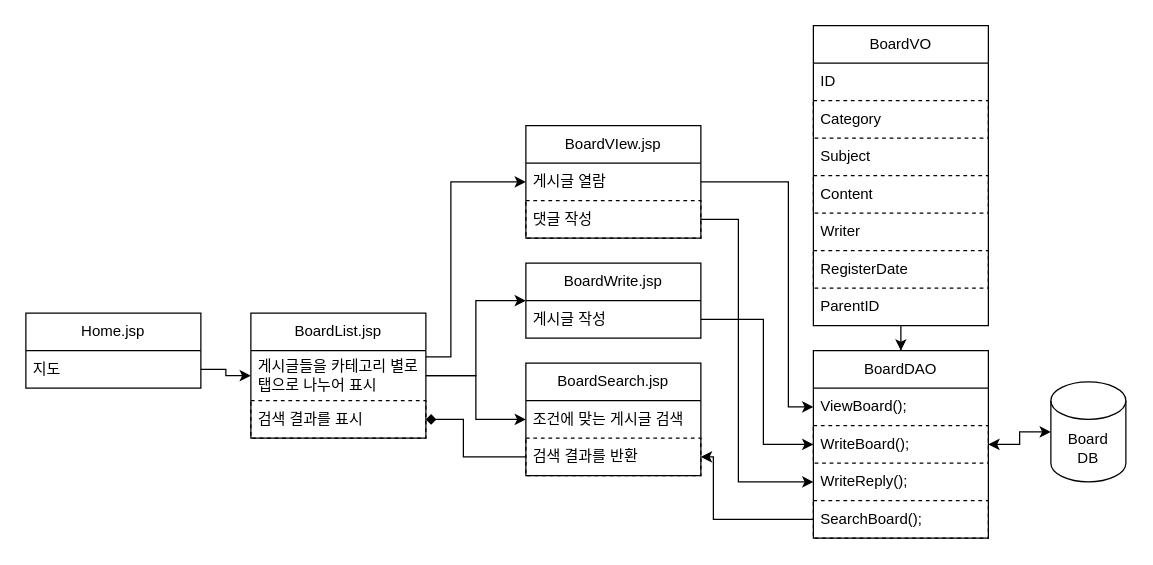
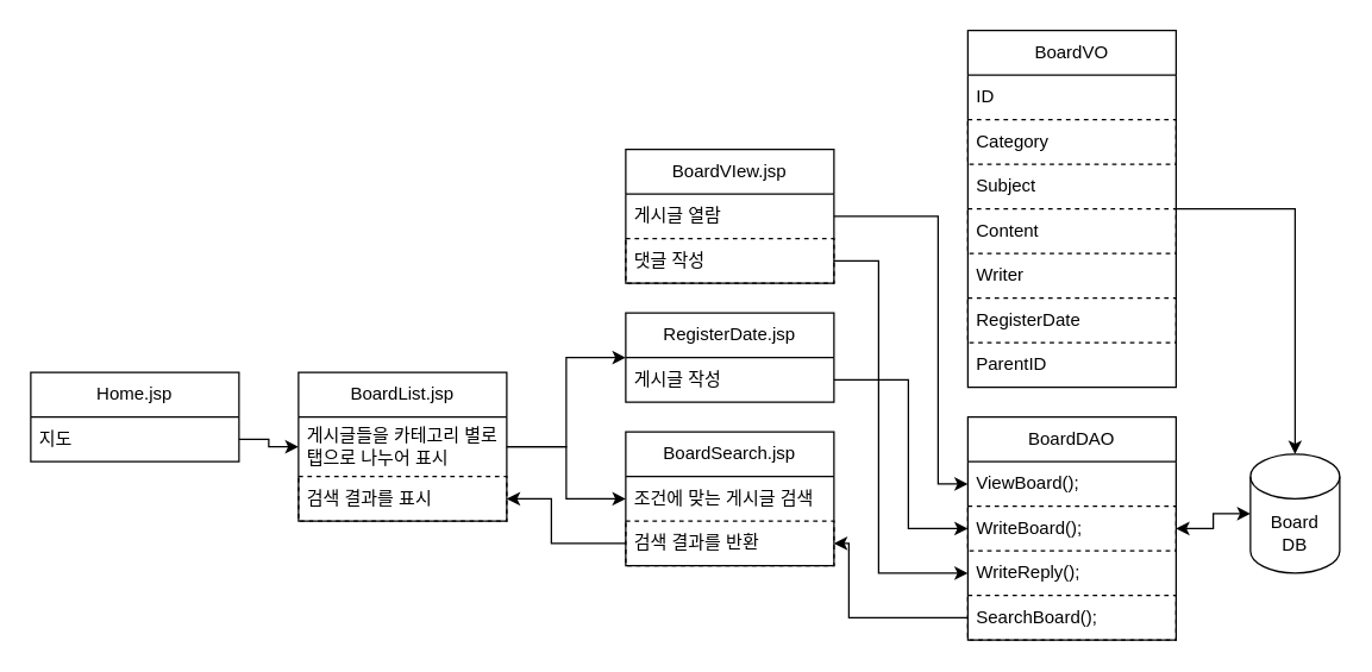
  <mxCell id="0" />
  <mxCell id="1" parent="0" />
  <mxCell id="2" value="&lt;div&gt;Home.jsp&lt;/div&gt;" style="swimlane;fontStyle=0;childLayout=stackLayout;horizontal=1;startSize=30;horizontalStack=0;resizeParent=1;resizeParentMax=0;resizeLast=0;collapsible=1;marginBottom=0;whiteSpace=wrap;html=1;" vertex="1" parent="1"><mxGeometry x="20" y="250" width="140" height="60" as="geometry"><mxRectangle x="430" y="270" width="90" height="30" as="alternateBounds" /></mxGeometry></mxCell>
  <mxCell id="3" value="지도" style="text;strokeColor=none;fillColor=none;align=left;verticalAlign=middle;spacingLeft=4;spacingRight=4;overflow=hidden;points=[[0,0.5],[1,0.5]];portConstraint=eastwest;rotatable=0;whiteSpace=wrap;html=1;" vertex="1" parent="2"><mxGeometry y="30" width="140" height="30" as="geometry" /></mxCell>
- <mxCell id="4" style="edgeStyle=orthogonalEdgeStyle;rounded=0;orthogonalLoop=1;jettySize=auto;html=1;" edge="1" parent="1" source="5" target="14"><mxGeometry relative="1" as="geometry" /></mxCell>
+ <mxCell id="4" style="edgeStyle=orthogonalEdgeStyle;rounded=0;orthogonalLoop=1;jettySize=auto;html=1;" edge="1" parent="1" source="5" target="19"><mxGeometry relative="1" as="geometry" /></mxCell>
  <mxCell id="5" value="BoardVO" style="swimlane;fontStyle=0;childLayout=stackLayout;horizontal=1;startSize=30;horizontalStack=0;resizeParent=1;resizeParentMax=0;resizeLast=0;collapsible=1;marginBottom=0;whiteSpace=wrap;html=1;" vertex="1" parent="1"><mxGeometry x="650" y="20" width="140" height="240" as="geometry" /></mxCell>
  <mxCell id="6" value="ID" style="text;strokeColor=none;fillColor=none;align=left;verticalAlign=middle;spacingLeft=4;spacingRight=4;overflow=hidden;points=[[0,0.5],[1,0.5]];portConstraint=eastwest;rotatable=0;whiteSpace=wrap;html=1;" vertex="1" parent="5"><mxGeometry y="30" width="140" height="30" as="geometry" /></mxCell>
  <mxCell id="7" value="Category" style="text;strokeColor=default;fillColor=none;align=left;verticalAlign=middle;spacingLeft=4;spacingRight=4;overflow=hidden;points=[[0,0.5],[1,0.5]];portConstraint=eastwest;rotatable=0;whiteSpace=wrap;html=1;dashed=1;" vertex="1" parent="5"><mxGeometry y="60" width="140" height="30" as="geometry" /></mxCell>
  <mxCell id="8" value="Subject" style="text;strokeColor=none;fillColor=none;align=left;verticalAlign=middle;spacingLeft=4;spacingRight=4;overflow=hidden;points=[[0,0.5],[1,0.5]];portConstraint=eastwest;rotatable=0;whiteSpace=wrap;html=1;" vertex="1" parent="5"><mxGeometry y="90" width="140" height="30" as="geometry" /></mxCell>
  <mxCell id="9" value="Content" style="text;strokeColor=default;fillColor=none;align=left;verticalAlign=middle;spacingLeft=4;spacingRight=4;overflow=hidden;points=[[0,0.5],[1,0.5]];portConstraint=eastwest;rotatable=0;whiteSpace=wrap;html=1;dashed=1;" vertex="1" parent="5"><mxGeometry y="120" width="140" height="30" as="geometry" /></mxCell>
  <mxCell id="10" value="Writer" style="text;strokeColor=none;fillColor=none;align=left;verticalAlign=middle;spacingLeft=4;spacingRight=4;overflow=hidden;points=[[0,0.5],[1,0.5]];portConstraint=eastwest;rotatable=0;whiteSpace=wrap;html=1;" vertex="1" parent="5"><mxGeometry y="150" width="140" height="30" as="geometry" /></mxCell>
  <mxCell id="11" value="RegisterDate" style="text;strokeColor=default;fillColor=none;align=left;verticalAlign=middle;spacingLeft=4;spacingRight=4;overflow=hidden;points=[[0,0.5],[1,0.5]];portConstraint=eastwest;rotatable=0;whiteSpace=wrap;html=1;dashed=1;" vertex="1" parent="5"><mxGeometry y="180" width="140" height="30" as="geometry" /></mxCell>
  <mxCell id="12" value="ParentID" style="text;strokeColor=none;fillColor=none;align=left;verticalAlign=middle;spacingLeft=4;spacingRight=4;overflow=hidden;points=[[0,0.5],[1,0.5]];portConstraint=eastwest;rotatable=0;whiteSpace=wrap;html=1;" vertex="1" parent="5"><mxGeometry y="210" width="140" height="30" as="geometry" /></mxCell>
  <mxCell id="13" style="edgeStyle=orthogonalEdgeStyle;rounded=0;orthogonalLoop=1;jettySize=auto;html=1;startArrow=classic;startFill=1;" edge="1" parent="1" source="14" target="19"><mxGeometry relative="1" as="geometry" /></mxCell>
  <mxCell id="14" value="BoardDAO" style="swimlane;fontStyle=0;childLayout=stackLayout;horizontal=1;startSize=30;horizontalStack=0;resizeParent=1;resizeParentMax=0;resizeLast=0;collapsible=1;marginBottom=0;whiteSpace=wrap;html=1;" vertex="1" parent="1"><mxGeometry x="650" y="280" width="140" height="150" as="geometry" /></mxCell>
  <mxCell id="15" value="ViewBoard();" style="text;strokeColor=none;fillColor=none;align=left;verticalAlign=middle;spacingLeft=4;spacingRight=4;overflow=hidden;points=[[0,0.5],[1,0.5]];portConstraint=eastwest;rotatable=0;whiteSpace=wrap;html=1;" vertex="1" parent="14"><mxGeometry y="30" width="140" height="30" as="geometry" /></mxCell>
  <mxCell id="16" value="WriteBoard();" style="text;strokeColor=default;fillColor=none;align=left;verticalAlign=middle;spacingLeft=4;spacingRight=4;overflow=hidden;points=[[0,0.5],[1,0.5]];portConstraint=eastwest;rotatable=0;whiteSpace=wrap;html=1;dashed=1;" vertex="1" parent="14"><mxGeometry y="60" width="140" height="30" as="geometry" /></mxCell>
  <mxCell id="17" value="WriteReply();" style="text;strokeColor=none;fillColor=none;align=left;verticalAlign=middle;spacingLeft=4;spacingRight=4;overflow=hidden;points=[[0,0.5],[1,0.5]];portConstraint=eastwest;rotatable=0;whiteSpace=wrap;html=1;" vertex="1" parent="14"><mxGeometry y="90" width="140" height="30" as="geometry" /></mxCell>
  <mxCell id="18" value="SearchBoard();" style="text;strokeColor=default;fillColor=none;align=left;verticalAlign=middle;spacingLeft=4;spacingRight=4;overflow=hidden;points=[[0,0.5],[1,0.5]];portConstraint=eastwest;rotatable=0;whiteSpace=wrap;html=1;dashed=1;" vertex="1" parent="14"><mxGeometry y="120" width="140" height="30" as="geometry" /></mxCell>
  <mxCell id="19" value="Board&lt;br&gt;&lt;div&gt;DB&lt;br&gt;&lt;/div&gt;" style="shape=cylinder3;whiteSpace=wrap;html=1;boundedLbl=1;backgroundOutline=1;size=15;" vertex="1" parent="1"><mxGeometry x="840" y="305" width="60" height="80" as="geometry" /></mxCell>
  <mxCell id="20" style="edgeStyle=orthogonalEdgeStyle;rounded=0;orthogonalLoop=1;jettySize=auto;html=1;" edge="1" parent="1" source="3" target="24"><mxGeometry relative="1" as="geometry"><mxPoint x="220" y="345" as="targetPoint" /></mxGeometry></mxCell>
- <mxCell id="21" style="edgeStyle=orthogonalEdgeStyle;rounded=0;orthogonalLoop=1;jettySize=auto;html=1;" edge="1" parent="1" source="24" target="32"><mxGeometry relative="1" as="geometry"><Array as="points"><mxPoint x="360" y="285" /><mxPoint x="360" y="145" /></Array></mxGeometry></mxCell>
  <mxCell id="22" style="edgeStyle=orthogonalEdgeStyle;rounded=0;orthogonalLoop=1;jettySize=auto;html=1;" edge="1" parent="1" source="24" target="27"><mxGeometry relative="1" as="geometry" /></mxCell>
  <mxCell id="23" style="edgeStyle=orthogonalEdgeStyle;rounded=0;orthogonalLoop=1;jettySize=auto;html=1;" edge="1" parent="1" source="24" target="29"><mxGeometry relative="1" as="geometry" /></mxCell>
  <mxCell id="24" value="BoardList.jsp" style="swimlane;fontStyle=0;childLayout=stackLayout;horizontal=1;startSize=30;horizontalStack=0;resizeParent=1;resizeParentMax=0;resizeLast=0;collapsible=1;marginBottom=0;whiteSpace=wrap;html=1;" vertex="1" parent="1"><mxGeometry x="200" y="250" width="140" height="100" as="geometry" /></mxCell>
  <mxCell id="25" value="게시글들을 카테고리 별로 탭으로 나누어 표시" style="text;strokeColor=none;fillColor=none;align=left;verticalAlign=middle;spacingLeft=4;spacingRight=4;overflow=hidden;points=[[0,0.5],[1,0.5]];portConstraint=eastwest;rotatable=0;whiteSpace=wrap;html=1;" vertex="1" parent="24"><mxGeometry y="30" width="140" height="40" as="geometry" /></mxCell>
  <mxCell id="26" value="검색 결과를 표시" style="text;strokeColor=default;fillColor=none;align=left;verticalAlign=middle;spacingLeft=4;spacingRight=4;overflow=hidden;points=[[0,0.5],[1,0.5]];portConstraint=eastwest;rotatable=0;whiteSpace=wrap;html=1;dashed=1;" vertex="1" parent="24"><mxGeometry y="70" width="140" height="30" as="geometry" /></mxCell>
- <mxCell id="27" value="BoardWrite.jsp" style="swimlane;fontStyle=0;childLayout=stackLayout;horizontal=1;startSize=30;horizontalStack=0;resizeParent=1;resizeParentMax=0;resizeLast=0;collapsible=1;marginBottom=0;whiteSpace=wrap;html=1;" vertex="1" parent="1"><mxGeometry x="420" y="210" width="140" height="60" as="geometry" /></mxCell>
+ <mxCell id="27" value="RegisterDate.jsp" style="swimlane;fontStyle=0;childLayout=stackLayout;horizontal=1;startSize=30;horizontalStack=0;resizeParent=1;resizeParentMax=0;resizeLast=0;collapsible=1;marginBottom=0;whiteSpace=wrap;html=1;" vertex="1" parent="1"><mxGeometry x="420" y="210" width="140" height="60" as="geometry" /></mxCell>
  <mxCell id="28" value="게시글 작성" style="text;strokeColor=none;fillColor=none;align=left;verticalAlign=middle;spacingLeft=4;spacingRight=4;overflow=hidden;points=[[0,0.5],[1,0.5]];portConstraint=eastwest;rotatable=0;whiteSpace=wrap;html=1;" vertex="1" parent="27"><mxGeometry y="30" width="140" height="30" as="geometry" /></mxCell>
  <mxCell id="29" value="BoardSearch.jsp" style="swimlane;fontStyle=0;childLayout=stackLayout;horizontal=1;startSize=30;horizontalStack=0;resizeParent=1;resizeParentMax=0;resizeLast=0;collapsible=1;marginBottom=0;whiteSpace=wrap;html=1;" vertex="1" parent="1"><mxGeometry x="420" y="290" width="140" height="90" as="geometry" /></mxCell>
  <mxCell id="30" value="조건에 맞는 게시글 검색" style="text;strokeColor=none;fillColor=none;align=left;verticalAlign=middle;spacingLeft=4;spacingRight=4;overflow=hidden;points=[[0,0.5],[1,0.5]];portConstraint=eastwest;rotatable=0;whiteSpace=wrap;html=1;" vertex="1" parent="29"><mxGeometry y="30" width="140" height="30" as="geometry" /></mxCell>
  <mxCell id="31" value="검색 결과를 반환" style="text;strokeColor=default;fillColor=none;align=left;verticalAlign=middle;spacingLeft=4;spacingRight=4;overflow=hidden;points=[[0,0.5],[1,0.5]];portConstraint=eastwest;rotatable=0;whiteSpace=wrap;html=1;dashed=1;" vertex="1" parent="29"><mxGeometry y="60" width="140" height="30" as="geometry" /></mxCell>
  <mxCell id="32" value="BoardVIew.jsp" style="swimlane;fontStyle=0;childLayout=stackLayout;horizontal=1;startSize=30;horizontalStack=0;resizeParent=1;resizeParentMax=0;resizeLast=0;collapsible=1;marginBottom=0;whiteSpace=wrap;html=1;" vertex="1" parent="1"><mxGeometry x="420" y="100" width="140" height="90" as="geometry" /></mxCell>
  <mxCell id="33" value="게시글 열람" style="text;strokeColor=none;fillColor=none;align=left;verticalAlign=middle;spacingLeft=4;spacingRight=4;overflow=hidden;points=[[0,0.5],[1,0.5]];portConstraint=eastwest;rotatable=0;whiteSpace=wrap;html=1;" vertex="1" parent="32"><mxGeometry y="30" width="140" height="30" as="geometry" /></mxCell>
  <mxCell id="34" value="댓글 작성" style="text;strokeColor=default;fillColor=none;align=left;verticalAlign=middle;spacingLeft=4;spacingRight=4;overflow=hidden;points=[[0,0.5],[1,0.5]];portConstraint=eastwest;rotatable=0;whiteSpace=wrap;html=1;dashed=1;" vertex="1" parent="32"><mxGeometry y="60" width="140" height="30" as="geometry" /></mxCell>
  <mxCell id="35" style="edgeStyle=orthogonalEdgeStyle;rounded=0;orthogonalLoop=1;jettySize=auto;html=1;entryX=0;entryY=0.5;entryDx=0;entryDy=0;" edge="1" parent="1" source="28" target="16"><mxGeometry relative="1" as="geometry"><Array as="points"><mxPoint x="610" y="255" /><mxPoint x="610" y="355" /></Array></mxGeometry></mxCell>
  <mxCell id="36" style="edgeStyle=orthogonalEdgeStyle;rounded=0;orthogonalLoop=1;jettySize=auto;html=1;" edge="1" parent="1" source="33" target="15"><mxGeometry relative="1" as="geometry"><Array as="points"><mxPoint x="630" y="145" /><mxPoint x="630" y="325" /></Array></mxGeometry></mxCell>
  <mxCell id="37" style="edgeStyle=orthogonalEdgeStyle;rounded=0;orthogonalLoop=1;jettySize=auto;html=1;entryX=0;entryY=0.5;entryDx=0;entryDy=0;" edge="1" parent="1" source="34" target="17"><mxGeometry relative="1" as="geometry"><Array as="points"><mxPoint x="590" y="175" /><mxPoint x="590" y="385" /></Array></mxGeometry></mxCell>
  <mxCell id="38" style="edgeStyle=orthogonalEdgeStyle;rounded=0;orthogonalLoop=1;jettySize=auto;html=1;" edge="1" parent="1" source="18" target="31"><mxGeometry relative="1" as="geometry"><Array as="points"><mxPoint x="570" y="415" /><mxPoint x="570" y="365" /></Array></mxGeometry></mxCell>
- <mxCell id="39" style="edgeStyle=orthogonalEdgeStyle;rounded=0;orthogonalLoop=1;jettySize=auto;html=1;endArrow=diamond;" edge="1" parent="1" source="31" target="26"><mxGeometry relative="1" as="geometry"><Array as="points"><mxPoint x="370" y="365" /><mxPoint x="370" y="335" /></Array></mxGeometry></mxCell>
+ <mxCell id="39" style="edgeStyle=orthogonalEdgeStyle;rounded=0;orthogonalLoop=1;jettySize=auto;html=1;" edge="1" parent="1" source="31" target="26"><mxGeometry relative="1" as="geometry"><Array as="points"><mxPoint x="370" y="365" /><mxPoint x="370" y="335" /></Array></mxGeometry></mxCell>
